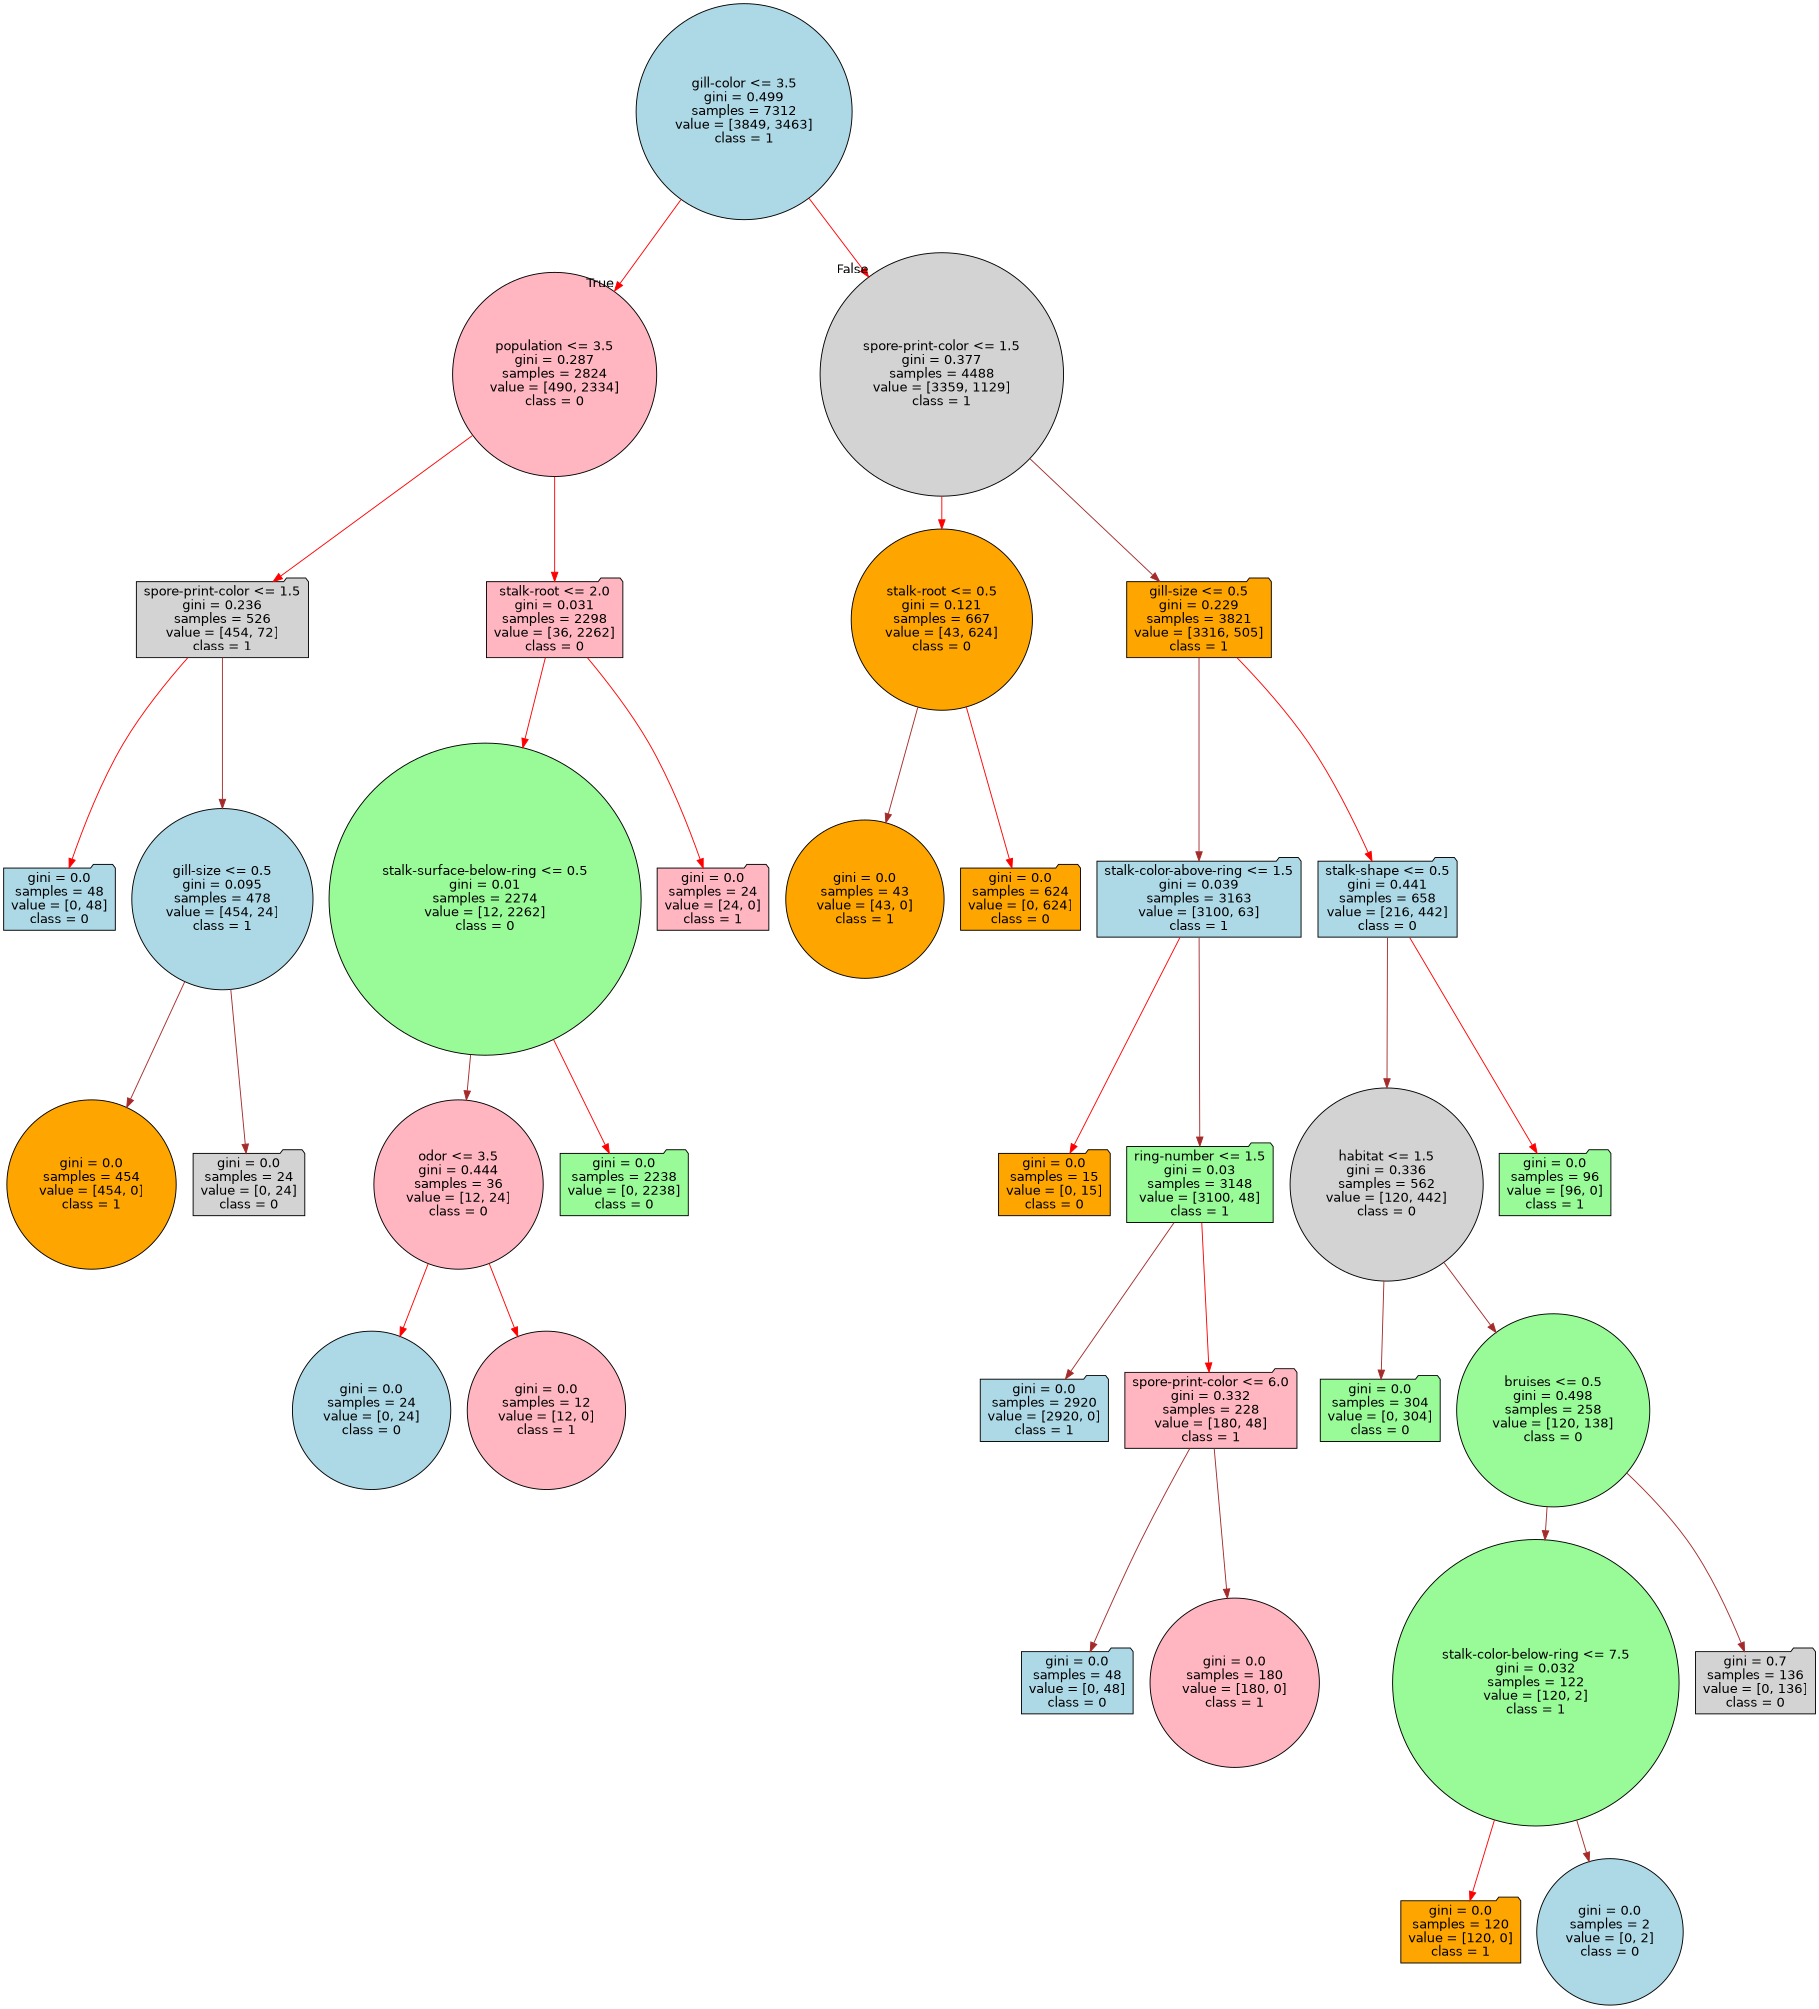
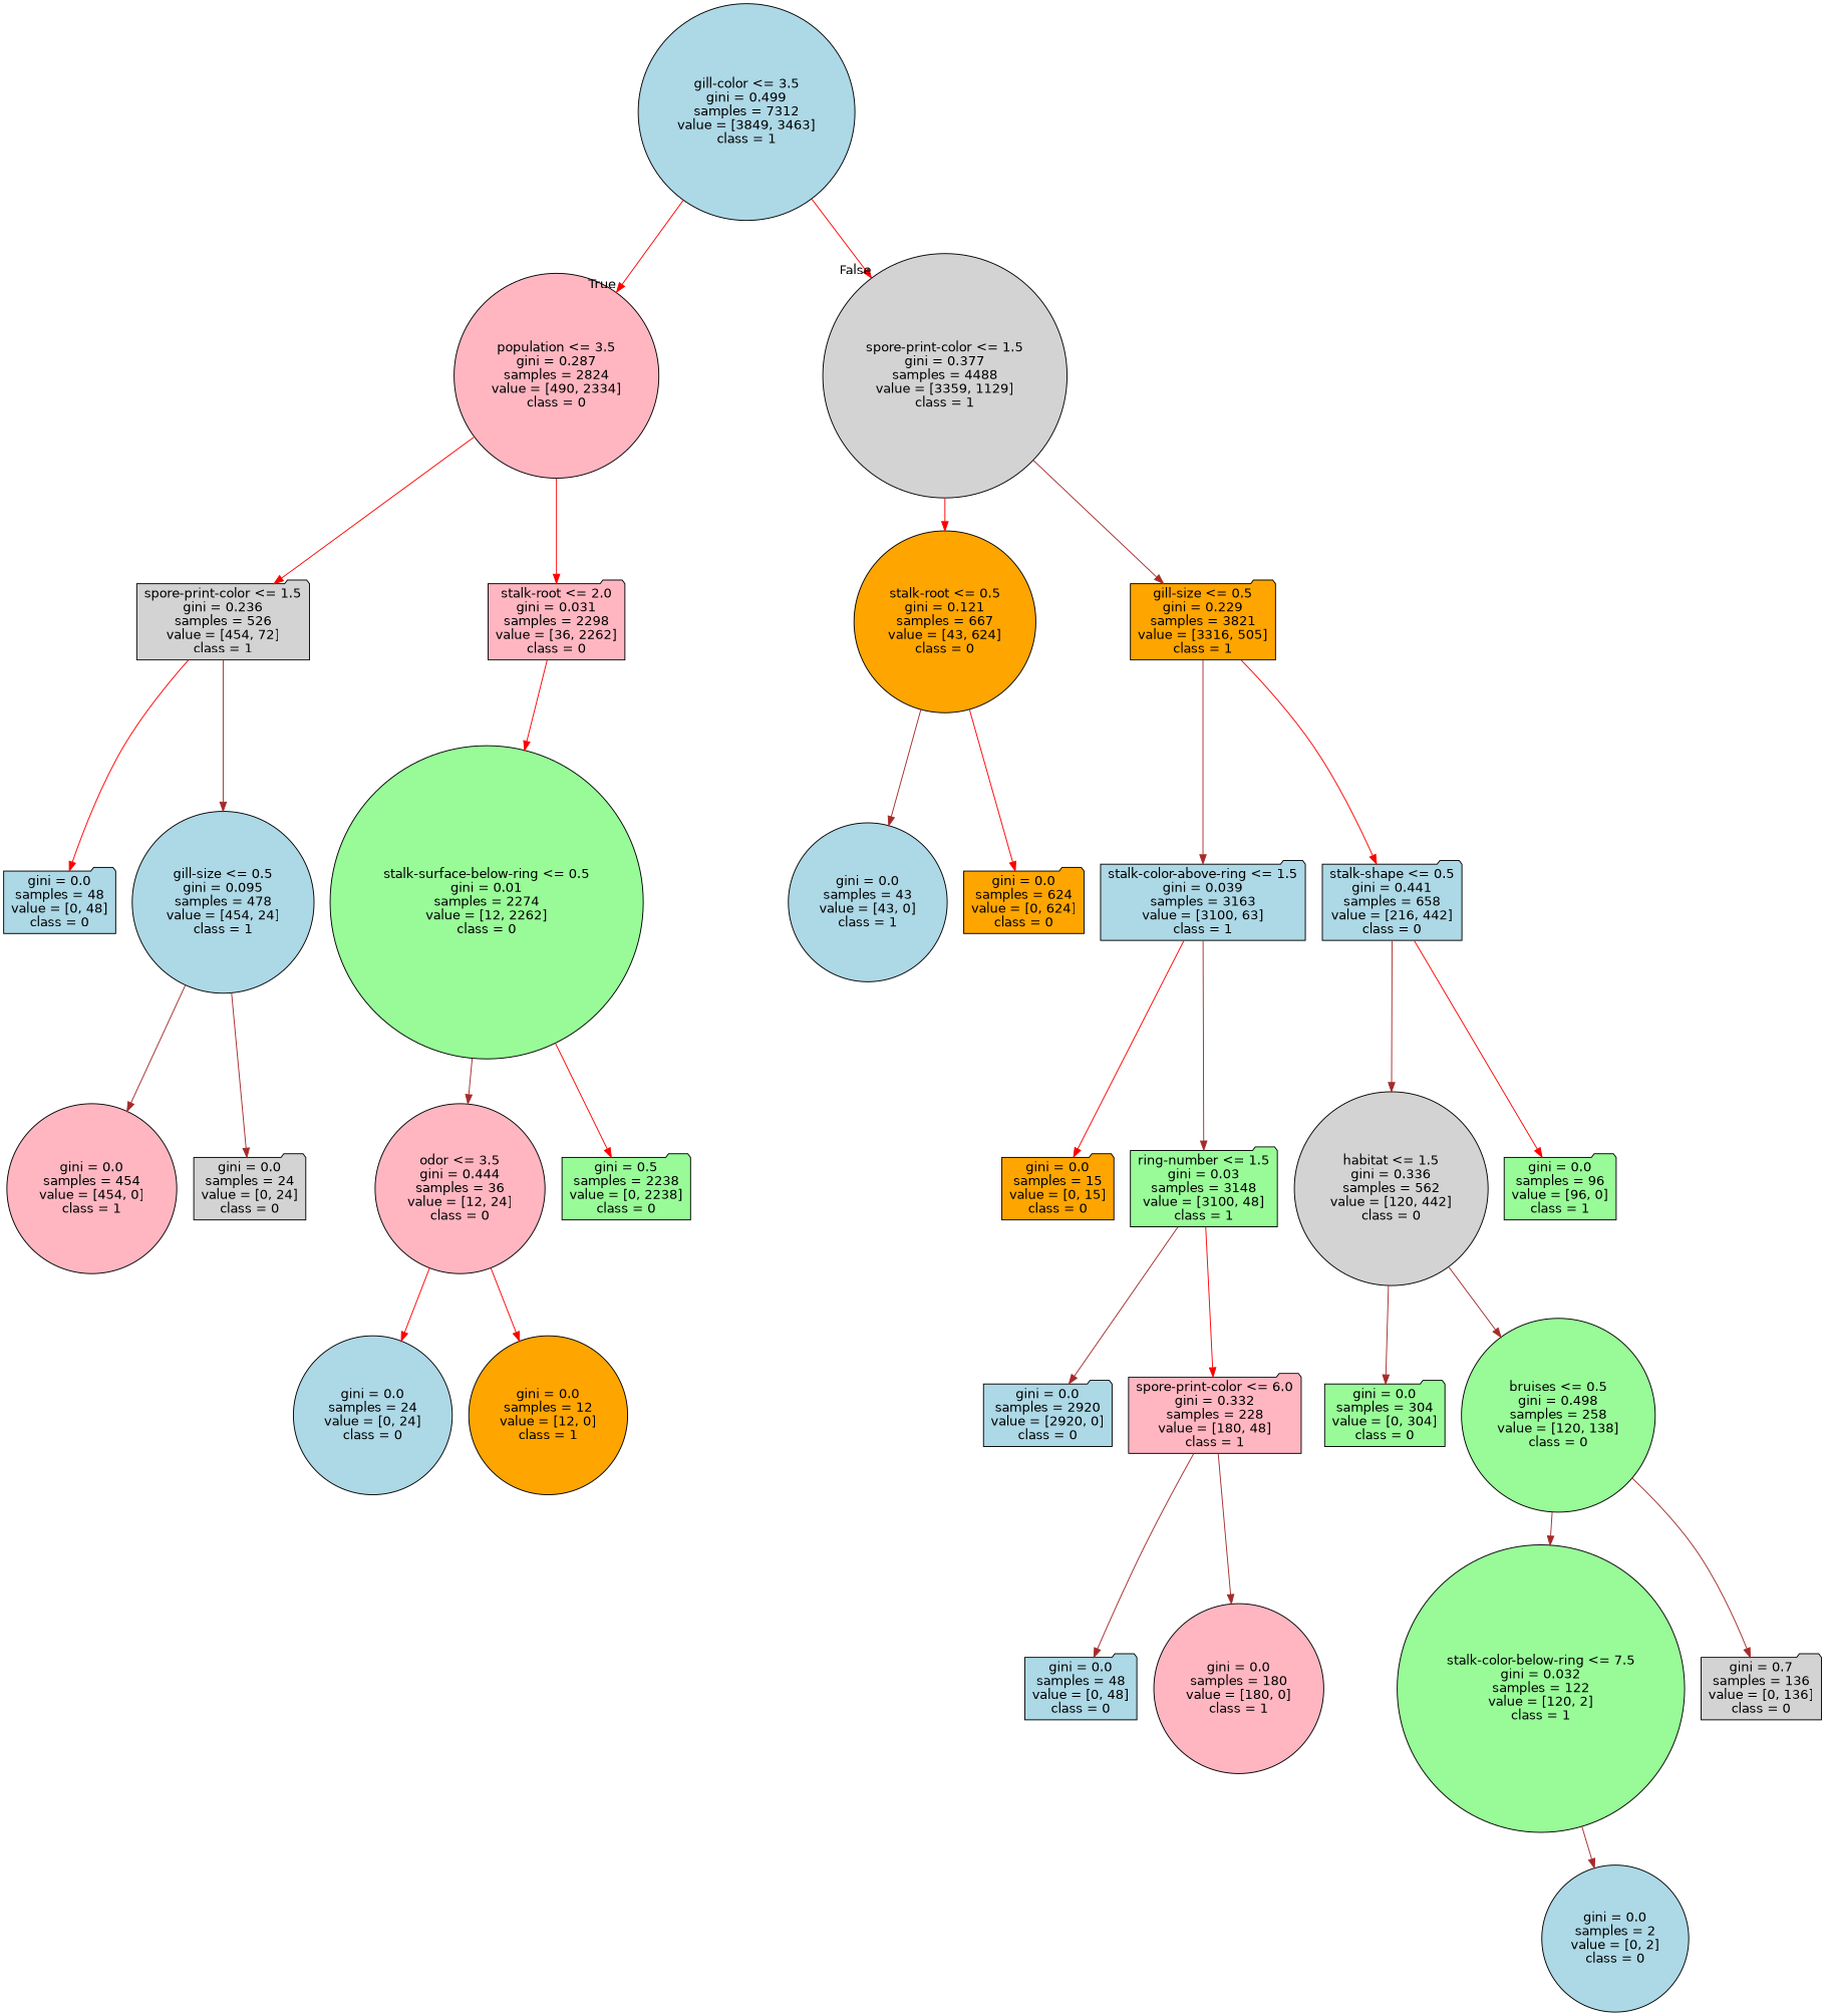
  digraph {
    node [color=black fillcolor=lightblue fontname=helvetica shape=folder style="filled, rounded"]
    edge [color=red fontname=helvetica]
    n1 [label="gill-color <= 3.5\ngini = 0.499\nsamples = 7312\nvalue = [3849, 3463]\nclass = 1" shape=circle]
    n2 [fillcolor=lightpink label="population <= 3.5\ngini = 0.287\nsamples = 2824\nvalue = [490, 2334]\nclass = 0" shape=circle]
    n3 [fillcolor=lightgrey label="spore-print-color <= 1.5\ngini = 0.377\nsamples = 4488\nvalue = [3359, 1129]\nclass = 1" shape=circle]
    n4 [fillcolor=lightgrey label="spore-print-color <= 1.5\ngini = 0.236\nsamples = 526\nvalue = [454, 72]\nclass = 1"]
    n5 [fillcolor=lightpink label="stalk-root <= 2.0\ngini = 0.031\nsamples = 2298\nvalue = [36, 2262]\nclass = 0"]
    n6 [fillcolor=orange label="stalk-root <= 0.5\ngini = 0.121\nsamples = 667\nvalue = [43, 624]\nclass = 0" shape=circle]
    n7 [fillcolor=orange label="gill-size <= 0.5\ngini = 0.229\nsamples = 3821\nvalue = [3316, 505]\nclass = 1"]
    n8 [label="gini = 0.0\nsamples = 48\nvalue = [0, 48]\nclass = 0"]
    n9 [label="gill-size <= 0.5\ngini = 0.095\nsamples = 478\nvalue = [454, 24]\nclass = 1" shape=circle]
    n10 [fillcolor=palegreen label="stalk-surface-below-ring <= 0.5\ngini = 0.01\nsamples = 2274\nvalue = [12, 2262]\nclass = 0" shape=circle]
-   n11 [fillcolor=lightpink label="gini = 0.0\nsamples = 24\nvalue = [24, 0]\nclass = 1"]
-   n12 [fillcolor=orange label="gini = 0.0\nsamples = 454\nvalue = [454, 0]\nclass = 1" shape=circle]
+   n12 [fillcolor=lightpink label="gini = 0.0\nsamples = 454\nvalue = [454, 0]\nclass = 1" shape=circle]
    n13 [fillcolor=lightgrey label="gini = 0.0\nsamples = 24\nvalue = [0, 24]\nclass = 0"]
    n14 [fillcolor=lightpink label="odor <= 3.5\ngini = 0.444\nsamples = 36\nvalue = [12, 24]\nclass = 0" shape=circle]
-   n15 [fillcolor=palegreen label="gini = 0.0\nsamples = 2238\nvalue = [0, 2238]\nclass = 0"]
+   n15 [fillcolor=palegreen label="gini = 0.5\nsamples = 2238\nvalue = [0, 2238]\nclass = 0"]
    n16 [label="gini = 0.0\nsamples = 24\nvalue = [0, 24]\nclass = 0" shape=circle]
-   n17 [fillcolor=lightpink label="gini = 0.0\nsamples = 12\nvalue = [12, 0]\nclass = 1" shape=circle]
-   n18 [fillcolor=orange label="gini = 0.0\nsamples = 43\nvalue = [43, 0]\nclass = 1" shape=circle]
+   n17 [fillcolor=orange label="gini = 0.0\nsamples = 12\nvalue = [12, 0]\nclass = 1" shape=circle]
+   n18 [label="gini = 0.0\nsamples = 43\nvalue = [43, 0]\nclass = 1" shape=circle]
    n19 [fillcolor=orange label="gini = 0.0\nsamples = 624\nvalue = [0, 624]\nclass = 0"]
    n20 [label="stalk-color-above-ring <= 1.5\ngini = 0.039\nsamples = 3163\nvalue = [3100, 63]\nclass = 1"]
    n21 [label="stalk-shape <= 0.5\ngini = 0.441\nsamples = 658\nvalue = [216, 442]\nclass = 0"]
    n22 [fillcolor=orange label="gini = 0.0\nsamples = 15\nvalue = [0, 15]\nclass = 0"]
    n23 [fillcolor=palegreen label="ring-number <= 1.5\ngini = 0.03\nsamples = 3148\nvalue = [3100, 48]\nclass = 1"]
    n24 [fillcolor=lightgrey label="habitat <= 1.5\ngini = 0.336\nsamples = 562\nvalue = [120, 442]\nclass = 0" shape=circle]
    n25 [fillcolor=palegreen label="gini = 0.0\nsamples = 96\nvalue = [96, 0]\nclass = 1"]
-   n26 [label="gini = 0.0\nsamples = 2920\nvalue = [2920, 0]\nclass = 1"]
+   n26 [label="gini = 0.0\nsamples = 2920\nvalue = [2920, 0]\nclass = 0"]
    n27 [fillcolor=lightpink label="spore-print-color <= 6.0\ngini = 0.332\nsamples = 228\nvalue = [180, 48]\nclass = 1"]
    n28 [label="gini = 0.0\nsamples = 48\nvalue = [0, 48]\nclass = 0"]
    n29 [fillcolor=lightpink label="gini = 0.0\nsamples = 180\nvalue = [180, 0]\nclass = 1" shape=circle]
    n30 [fillcolor=palegreen label="gini = 0.0\nsamples = 304\nvalue = [0, 304]\nclass = 0"]
    n31 [fillcolor=palegreen label="bruises <= 0.5\ngini = 0.498\nsamples = 258\nvalue = [120, 138]\nclass = 0" shape=circle]
    n32 [fillcolor=palegreen label="stalk-color-below-ring <= 7.5\ngini = 0.032\nsamples = 122\nvalue = [120, 2]\nclass = 1" shape=circle]
    n33 [fillcolor=lightgrey label="gini = 0.7\nsamples = 136\nvalue = [0, 136]\nclass = 0"]
-   n34 [fillcolor=orange label="gini = 0.0\nsamples = 120\nvalue = [120, 0]\nclass = 1"]
    n35 [label="gini = 0.0\nsamples = 2\nvalue = [0, 2]\nclass = 0" shape=circle]
    n1 -> n2 [headlabel=True labelangle=45 labeldistance=2.5]
    n1 -> n3 [headlabel=False labelangle=-45 labeldistance=2.5]
    n2 -> n4
    n2 -> n5
    n3 -> n6
    n3 -> n7 [color=brown]
    n4 -> n8
    n4 -> n9 [color=brown]
    n5 -> n10
-   n5 -> n11
    n6 -> n18 [color=brown]
    n6 -> n19
    n7 -> n20 [color=brown]
    n7 -> n21
    n9 -> n12 [color=brown]
    n9 -> n13 [color=brown]
    n10 -> n14 [color=brown]
    n10 -> n15
    n14 -> n16
    n14 -> n17
    n20 -> n22
    n20 -> n23 [color=brown]
    n21 -> n24 [color=brown]
    n21 -> n25
    n23 -> n26 [color=brown]
    n23 -> n27
    n24 -> n30 [color=brown]
    n24 -> n31 [color=brown]
    n27 -> n28 [color=brown]
    n27 -> n29 [color=brown]
    n31 -> n32 [color=brown]
    n31 -> n33 [color=brown]
-   n32 -> n34
    n32 -> n35 [color=brown]
  }
